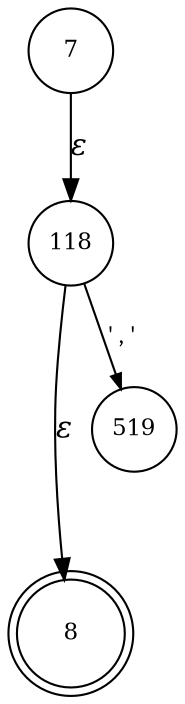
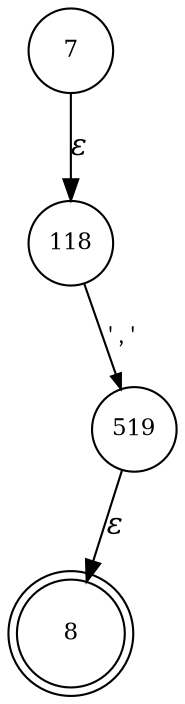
  digraph {
    rankdir=TB
    node [fixedsize=true fontsize=11 shape=circle peripheries=1]
    edge [fontname="Times-Italic"]
    n1 [label=8 shape=doublecircle width=.6 peripheries=""]
    n2 [label=519 width=.55]
    n3 [label=118 width=.55]
    n4 [label=7 width=.55]
-   n3 -> n1 [label="&epsilon;"]
+   n2 -> n1 [label="&epsilon;"]
    n3 -> n2 [arrowhead=normal arrowsize=.7 fontname=Courier fontsize=11 label="','"]
    n4 -> n3 [label="&epsilon;"]
  }
